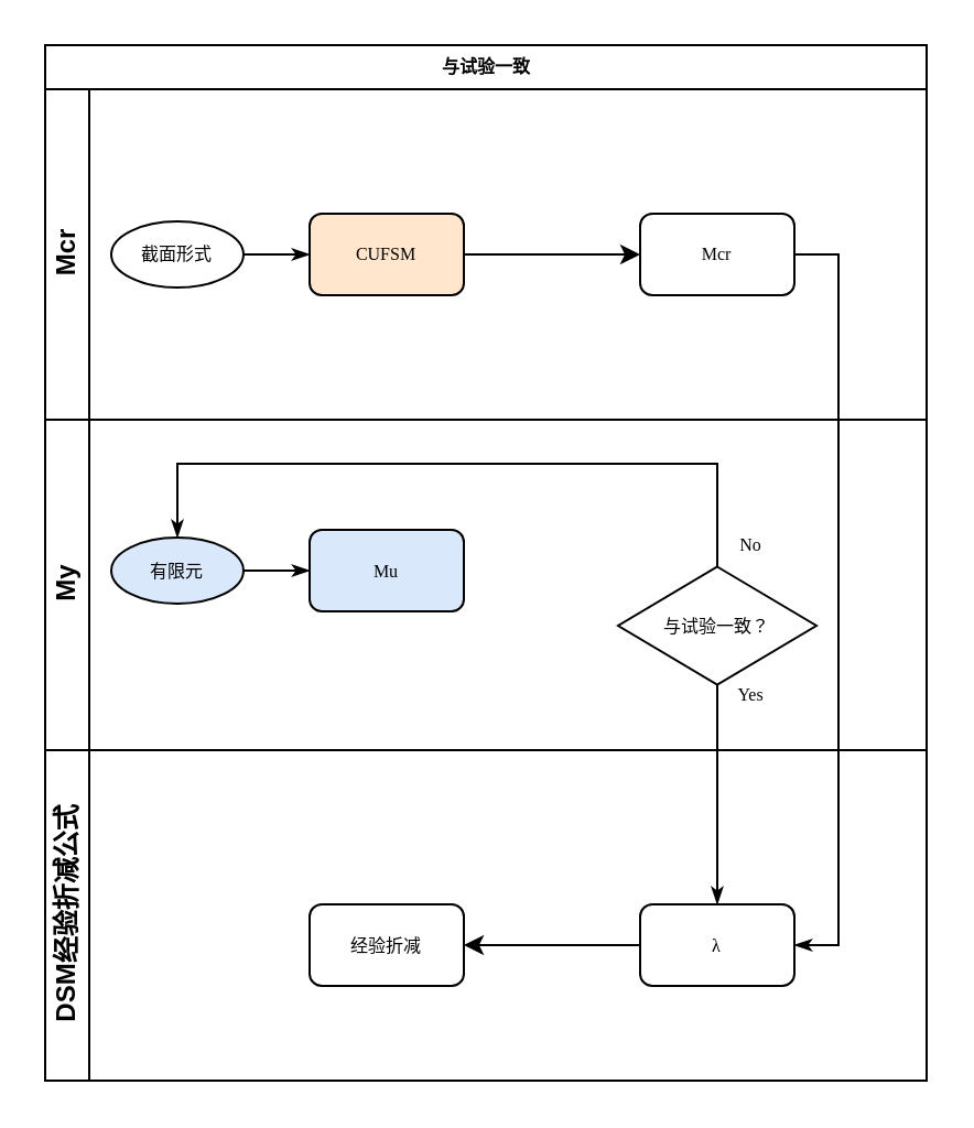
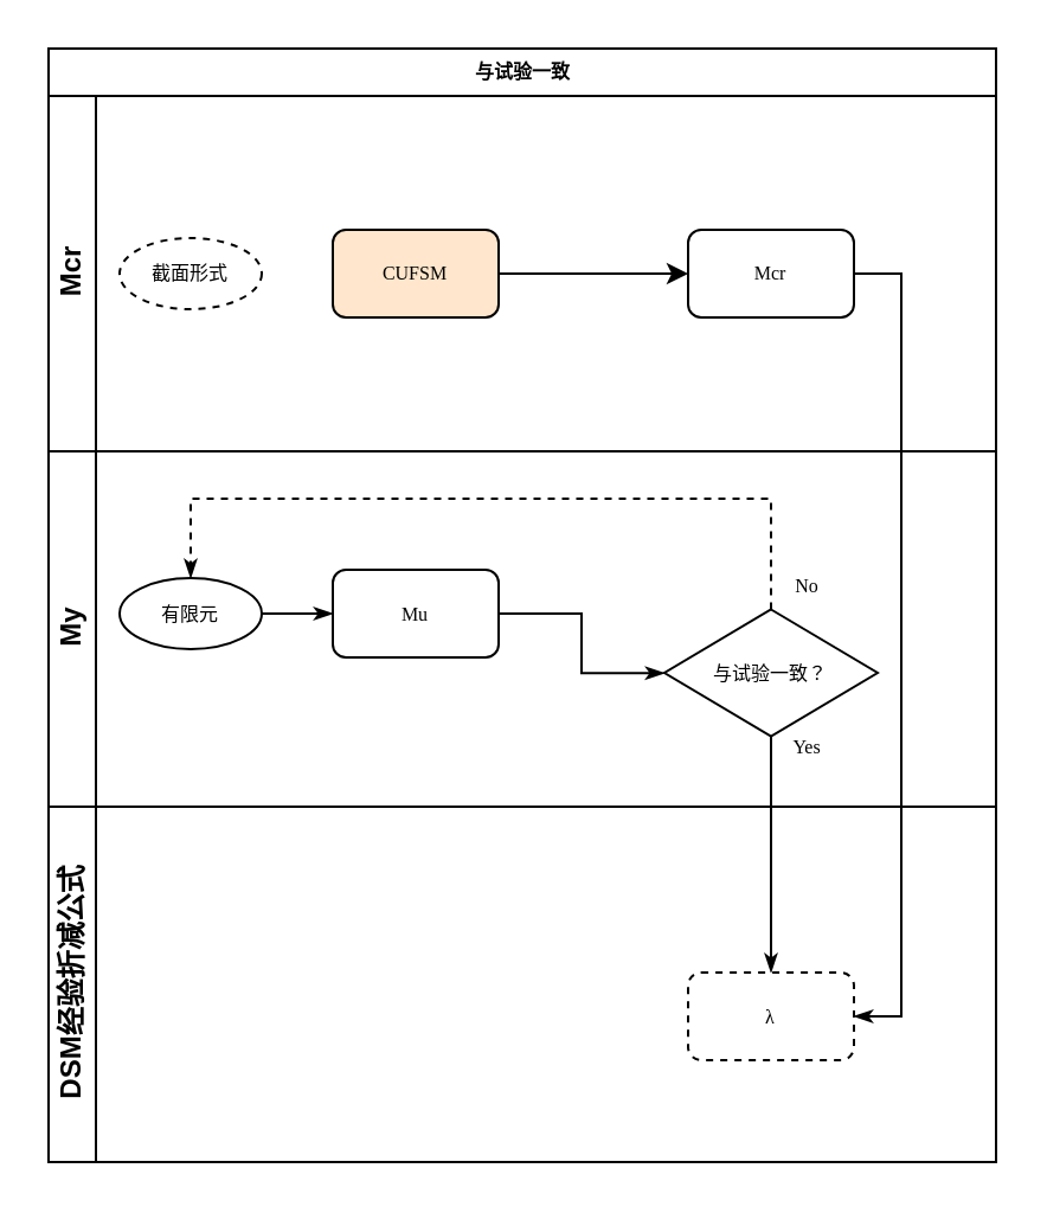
  <mxCell id="0" />
  <mxCell id="1" parent="0" />
  <mxCell id="2" value="与试验一致" style="swimlane;html=1;childLayout=stackLayout;horizontal=1;startSize=20;horizontalStack=0;rounded=0;shadow=0;labelBackgroundColor=none;strokeWidth=1;fontFamily=Verdana;fontSize=8;align=center;" parent="1" vertex="1"><mxGeometry x="20" y="20" width="400" height="470" as="geometry" /></mxCell>
  <mxCell id="3" value="Mcr" style="swimlane;html=1;startSize=20;horizontal=0;" parent="2" vertex="1"><mxGeometry y="20" width="400" height="150" as="geometry"><mxRectangle y="20" width="680" height="30" as="alternateBounds" /></mxGeometry></mxCell>
- <mxCell id="4" style="edgeStyle=orthogonalEdgeStyle;rounded=0;html=1;labelBackgroundColor=none;startArrow=none;startFill=0;startSize=5;endArrow=classicThin;endFill=1;endSize=5;jettySize=auto;orthogonalLoop=1;strokeWidth=1;fontFamily=Verdana;fontSize=8" parent="3" source="5" target="7" edge="1"><mxGeometry relative="1" as="geometry" /></mxCell>
- <mxCell id="5" value="截面形式" style="ellipse;whiteSpace=wrap;html=1;rounded=0;shadow=0;labelBackgroundColor=none;strokeWidth=1;fontFamily=Verdana;fontSize=8;align=center;" parent="3" vertex="1"><mxGeometry x="30" y="60" width="60" height="30" as="geometry" /></mxCell>
+ <mxCell id="5" value="截面形式" style="ellipse;whiteSpace=wrap;html=1;rounded=0;shadow=0;labelBackgroundColor=none;strokeWidth=1;fontFamily=Verdana;fontSize=8;align=center;dashed=1;" parent="3" vertex="1"><mxGeometry x="30" y="60" width="60" height="30" as="geometry" /></mxCell>
  <mxCell id="6" value="" style="edgeStyle=orthogonalEdgeStyle;rounded=0;orthogonalLoop=1;jettySize=auto;html=1;" edge="1" parent="3" source="7" target="8"><mxGeometry relative="1" as="geometry" /></mxCell>
  <mxCell id="7" value="CUFSM" style="rounded=1;whiteSpace=wrap;html=1;shadow=0;labelBackgroundColor=none;strokeWidth=1;fontFamily=Verdana;fontSize=8;align=center;fillColor=#ffe6cc;" parent="3" vertex="1"><mxGeometry x="120" y="56.5" width="70" height="37" as="geometry" /></mxCell>
  <mxCell id="8" value="Mcr" style="rounded=1;whiteSpace=wrap;html=1;shadow=0;labelBackgroundColor=none;strokeWidth=1;fontFamily=Verdana;fontSize=8;align=center;" vertex="1" parent="3"><mxGeometry x="270" y="56.5" width="70" height="37" as="geometry" /></mxCell>
  <mxCell id="9" value="My" style="swimlane;html=1;startSize=20;horizontal=0;" parent="2" vertex="1"><mxGeometry y="170" width="400" height="150" as="geometry" /></mxCell>
- <mxCell id="11" value="Mu" style="rounded=1;whiteSpace=wrap;html=1;shadow=0;labelBackgroundColor=none;strokeWidth=1;fontFamily=Verdana;fontSize=8;align=center;fillColor=#dae8fc;" parent="9" vertex="1"><mxGeometry x="120" y="50.0" width="70" height="37" as="geometry" /></mxCell>
+ <mxCell id="10" style="edgeStyle=orthogonalEdgeStyle;rounded=0;html=1;labelBackgroundColor=none;startArrow=none;startFill=0;startSize=5;endArrow=classicThin;endFill=1;endSize=5;jettySize=auto;orthogonalLoop=1;strokeWidth=1;fontFamily=Verdana;fontSize=8" parent="9" source="11" target="12" edge="1"><mxGeometry relative="1" as="geometry" /></mxCell>
+ <mxCell id="11" value="Mu" style="rounded=1;whiteSpace=wrap;html=1;shadow=0;labelBackgroundColor=none;strokeWidth=1;fontFamily=Verdana;fontSize=8;align=center;" parent="9" vertex="1"><mxGeometry x="120" y="50.0" width="70" height="37" as="geometry" /></mxCell>
  <mxCell id="12" value="与试验一致？" style="strokeWidth=1;html=1;shape=mxgraph.flowchart.decision;whiteSpace=wrap;rounded=1;shadow=0;labelBackgroundColor=none;fontFamily=Verdana;fontSize=8;align=center;" parent="9" vertex="1"><mxGeometry x="260" y="66.75" width="90" height="53.5" as="geometry" /></mxCell>
  <mxCell id="13" style="edgeStyle=orthogonalEdgeStyle;rounded=0;html=1;labelBackgroundColor=none;startArrow=none;startFill=0;startSize=5;endArrow=classicThin;endFill=1;endSize=5;jettySize=auto;orthogonalLoop=1;strokeWidth=1;fontFamily=Verdana;fontSize=8" edge="1" source="14" parent="9"><mxGeometry relative="1" as="geometry"><mxPoint x="120" y="68.5" as="targetPoint" /></mxGeometry></mxCell>
- <mxCell id="14" value="有限元" style="ellipse;whiteSpace=wrap;html=1;rounded=0;shadow=0;labelBackgroundColor=none;strokeWidth=1;fontFamily=Verdana;fontSize=8;align=center;fillColor=#dae8fc;" vertex="1" parent="9"><mxGeometry x="30" y="53.5" width="60" height="30" as="geometry" /></mxCell>
- <mxCell id="15" value="No" style="edgeStyle=orthogonalEdgeStyle;rounded=0;html=1;labelBackgroundColor=none;startArrow=none;startFill=0;startSize=5;endArrow=classicThin;endFill=1;endSize=5;jettySize=auto;orthogonalLoop=1;strokeWidth=1;fontFamily=Verdana;fontSize=8;entryX=0.5;entryY=0;entryDx=0;entryDy=0;exitX=0.5;exitY=0;exitDx=0;exitDy=0;exitPerimeter=0;" parent="9" source="12" target="14" edge="1"><mxGeometry x="-0.936" y="-15" relative="1" as="geometry"><mxPoint as="offset" /><mxPoint x="265" y="-56.5" as="targetPoint" /><Array as="points"><mxPoint x="305" y="20" /><mxPoint x="60" y="20" /></Array></mxGeometry></mxCell>
+ <mxCell id="14" value="有限元" style="ellipse;whiteSpace=wrap;html=1;rounded=0;shadow=0;labelBackgroundColor=none;strokeWidth=1;fontFamily=Verdana;fontSize=8;align=center;" vertex="1" parent="9"><mxGeometry x="30" y="53.5" width="60" height="30" as="geometry" /></mxCell>
+ <mxCell id="15" value="No" style="edgeStyle=orthogonalEdgeStyle;rounded=0;html=1;labelBackgroundColor=none;startArrow=none;startFill=0;startSize=5;endArrow=classicThin;endFill=1;endSize=5;jettySize=auto;orthogonalLoop=1;strokeWidth=1;fontFamily=Verdana;fontSize=8;entryX=0.5;entryY=0;entryDx=0;entryDy=0;exitX=0.5;exitY=0;exitDx=0;exitDy=0;exitPerimeter=0;dashed=1;" parent="9" source="12" target="14" edge="1"><mxGeometry x="-0.936" y="-15" relative="1" as="geometry"><mxPoint as="offset" /><mxPoint x="265" y="-56.5" as="targetPoint" /><Array as="points"><mxPoint x="305" y="20" /><mxPoint x="60" y="20" /></Array></mxGeometry></mxCell>
  <mxCell id="16" value="Yes" style="edgeStyle=orthogonalEdgeStyle;rounded=0;html=1;labelBackgroundColor=none;startArrow=none;startFill=0;startSize=5;endArrow=classicThin;endFill=1;endSize=5;jettySize=auto;orthogonalLoop=1;strokeWidth=1;fontFamily=Verdana;fontSize=8" parent="2" source="12" edge="1"><mxGeometry x="-0.895" y="15" relative="1" as="geometry"><mxPoint as="offset" /><mxPoint x="305" y="390" as="targetPoint" /></mxGeometry></mxCell>
  <mxCell id="17" style="edgeStyle=orthogonalEdgeStyle;rounded=0;html=1;labelBackgroundColor=none;startArrow=none;startFill=0;startSize=5;endArrow=classicThin;endFill=1;endSize=5;jettySize=auto;orthogonalLoop=1;strokeWidth=1;fontFamily=Verdana;fontSize=8;exitX=1;exitY=0.5;exitDx=0;exitDy=0;entryX=1;entryY=0.5;entryDx=0;entryDy=0;" edge="1" parent="2" source="8" target="20"><mxGeometry relative="1" as="geometry"><mxPoint x="455" y="380.5" as="sourcePoint" /><mxPoint x="400" y="410" as="targetPoint" /></mxGeometry></mxCell>
  <mxCell id="18" value="DSM经验折减公式" style="swimlane;html=1;startSize=20;horizontal=0;" parent="2" vertex="1"><mxGeometry y="320" width="400" height="150" as="geometry" /></mxCell>
- <mxCell id="19" value="" style="edgeStyle=orthogonalEdgeStyle;rounded=0;orthogonalLoop=1;jettySize=auto;html=1;" edge="1" parent="18" source="20" target="21"><mxGeometry relative="1" as="geometry" /></mxCell>
- <mxCell id="20" value="λ" style="rounded=1;whiteSpace=wrap;html=1;shadow=0;labelBackgroundColor=none;strokeWidth=1;fontFamily=Verdana;fontSize=8;align=center;" vertex="1" parent="18"><mxGeometry x="270" y="70" width="70" height="37" as="geometry" /></mxCell>
- <mxCell id="21" value="经验折减" style="rounded=1;whiteSpace=wrap;html=1;shadow=0;labelBackgroundColor=none;strokeWidth=1;fontFamily=Verdana;fontSize=8;align=center;" vertex="1" parent="18"><mxGeometry x="120" y="70" width="70" height="37" as="geometry" /></mxCell>
+ <mxCell id="20" value="λ" style="rounded=1;whiteSpace=wrap;html=1;shadow=0;labelBackgroundColor=none;strokeWidth=1;fontFamily=Verdana;fontSize=8;align=center;dashed=1;" vertex="1" parent="18"><mxGeometry x="270" y="70" width="70" height="37" as="geometry" /></mxCell>
